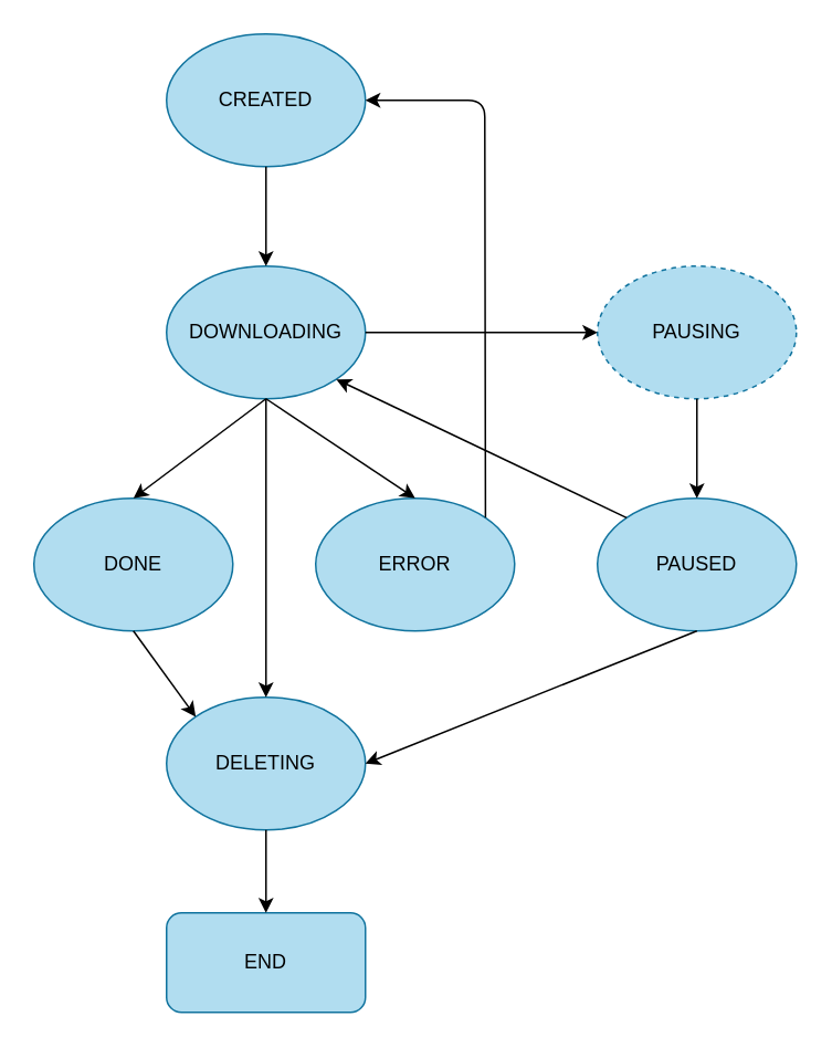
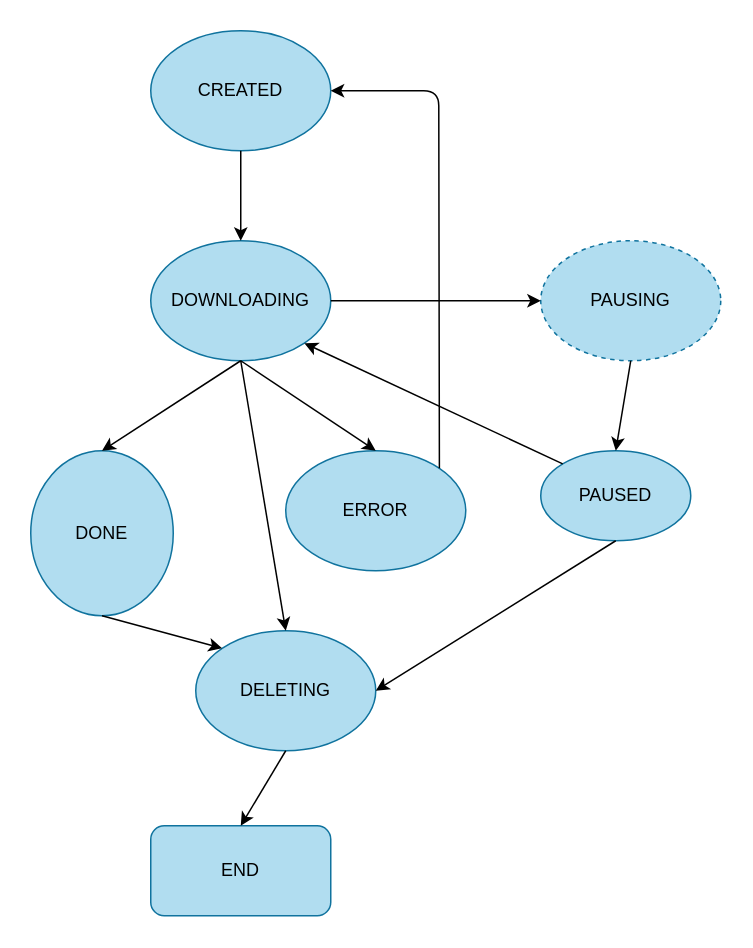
  <mxCell id="0" />
  <mxCell id="1" parent="0" />
  <mxCell id="2" value="CREATED" style="ellipse;whiteSpace=wrap;html=1;fillColor=#b1ddf0;strokeColor=#10739e;fontColor=#000000;" vertex="1" parent="1"><mxGeometry x="100" y="20" width="120" height="80" as="geometry" /></mxCell>
  <mxCell id="3" value="DOWNLOADING" style="ellipse;whiteSpace=wrap;html=1;fillColor=#b1ddf0;strokeColor=#10739e;fontColor=#000000;" vertex="1" parent="1"><mxGeometry x="100" y="160" width="120" height="80" as="geometry" /></mxCell>
- <mxCell id="4" value="PAUSED" style="ellipse;whiteSpace=wrap;html=1;fillColor=#b1ddf0;strokeColor=#10739e;fontColor=#000000;" vertex="1" parent="1"><mxGeometry x="360" y="300" width="120" height="80" as="geometry" /></mxCell>
+ <mxCell id="4" value="PAUSED" style="ellipse;whiteSpace=wrap;html=1;fillColor=#b1ddf0;strokeColor=#10739e;fontColor=#000000;" vertex="1" parent="1"><mxGeometry x="360" y="300" width="100" height="60" as="geometry" /></mxCell>
  <mxCell id="5" value="PAUSING" style="ellipse;whiteSpace=wrap;html=1;fillColor=#b1ddf0;strokeColor=#10739e;fontColor=#000000;dashed=1;" vertex="1" parent="1"><mxGeometry x="360" y="160" width="120" height="80" as="geometry" /></mxCell>
  <mxCell id="6" value="" style="endArrow=classic;html=1;fontColor=#000000;entryX=0.5;entryY=0;entryDx=0;entryDy=0;exitX=0.5;exitY=1;exitDx=0;exitDy=0;" edge="1" parent="1" source="2" target="3"><mxGeometry width="50" height="50" relative="1" as="geometry"><mxPoint x="-10" y="160" as="sourcePoint" /><mxPoint x="40" y="110" as="targetPoint" /></mxGeometry></mxCell>
- <mxCell id="7" value="DONE" style="ellipse;whiteSpace=wrap;html=1;fillColor=#b1ddf0;strokeColor=#10739e;fontColor=#000000;" vertex="1" parent="1"><mxGeometry x="20" y="300" width="120" height="80" as="geometry" /></mxCell>
+ <mxCell id="7" value="DONE" style="ellipse;whiteSpace=wrap;html=1;fillColor=#b1ddf0;strokeColor=#10739e;fontColor=#000000;" vertex="1" parent="1"><mxGeometry x="20" y="300" width="95" height="110" as="geometry" /></mxCell>
  <mxCell id="8" value="ERROR" style="ellipse;whiteSpace=wrap;html=1;fillColor=#b1ddf0;strokeColor=#10739e;fontColor=#000000;" vertex="1" parent="1"><mxGeometry x="190" y="300" width="120" height="80" as="geometry" /></mxCell>
- <mxCell id="9" value="DELETING" style="ellipse;whiteSpace=wrap;html=1;fillColor=#b1ddf0;strokeColor=#10739e;fontColor=#000000;" vertex="1" parent="1"><mxGeometry x="100" y="420" width="120" height="80" as="geometry" /></mxCell>
+ <mxCell id="9" value="DELETING" style="ellipse;whiteSpace=wrap;html=1;fillColor=#b1ddf0;strokeColor=#10739e;fontColor=#000000;" vertex="1" parent="1"><mxGeometry x="130" y="420" width="120" height="80" as="geometry" /></mxCell>
  <mxCell id="10" value="" style="endArrow=classic;html=1;fontColor=#000000;entryX=0.5;entryY=0;entryDx=0;entryDy=0;exitX=0.5;exitY=1;exitDx=0;exitDy=0;" edge="1" parent="1" source="3" target="7"><mxGeometry width="50" height="50" relative="1" as="geometry"><mxPoint x="159" y="260" as="sourcePoint" /><mxPoint x="159" y="300" as="targetPoint" /></mxGeometry></mxCell>
  <mxCell id="11" value="" style="endArrow=classic;html=1;fontColor=#000000;entryX=0.5;entryY=0;entryDx=0;entryDy=0;" edge="1" parent="1" target="8"><mxGeometry width="50" height="50" relative="1" as="geometry"><mxPoint x="160" y="240" as="sourcePoint" /><mxPoint x="260" y="270" as="targetPoint" /></mxGeometry></mxCell>
  <mxCell id="12" value="" style="endArrow=classic;html=1;fontColor=#000000;entryX=0.5;entryY=0;entryDx=0;entryDy=0;exitX=0.5;exitY=1;exitDx=0;exitDy=0;" edge="1" parent="1" source="5" target="4"><mxGeometry width="50" height="50" relative="1" as="geometry"><mxPoint x="300" y="310" as="sourcePoint" /><mxPoint x="350" y="260" as="targetPoint" /></mxGeometry></mxCell>
  <mxCell id="13" value="END" style="rounded=1;whiteSpace=wrap;html=1;fillColor=#b1ddf0;strokeColor=#10739e;" vertex="1" parent="1"><mxGeometry x="100" y="550" width="120" height="60" as="geometry" /></mxCell>
  <mxCell id="14" value="" style="endArrow=classic;html=1;fontColor=#000000;entryX=0.5;entryY=0;entryDx=0;entryDy=0;exitX=0.5;exitY=1;exitDx=0;exitDy=0;" edge="1" parent="1" source="3" target="9"><mxGeometry width="50" height="50" relative="1" as="geometry"><mxPoint x="0" y="310" as="sourcePoint" /><mxPoint x="50" y="260" as="targetPoint" /></mxGeometry></mxCell>
  <mxCell id="15" value="" style="endArrow=classic;html=1;fontColor=#000000;entryX=0.5;entryY=0;entryDx=0;entryDy=0;exitX=0.5;exitY=1;exitDx=0;exitDy=0;" edge="1" parent="1" source="9" target="13"><mxGeometry width="50" height="50" relative="1" as="geometry"><mxPoint x="170" y="250" as="sourcePoint" /><mxPoint x="170" y="490" as="targetPoint" /></mxGeometry></mxCell>
  <mxCell id="16" value="" style="endArrow=classic;html=1;fontColor=#000000;exitX=0.5;exitY=1;exitDx=0;exitDy=0;entryX=0;entryY=0;entryDx=0;entryDy=0;" edge="1" parent="1" source="7" target="9"><mxGeometry width="50" height="50" relative="1" as="geometry"><mxPoint x="0" y="560" as="sourcePoint" /><mxPoint x="50" y="510" as="targetPoint" /></mxGeometry></mxCell>
  <mxCell id="17" value="" style="endArrow=classic;html=1;fontColor=#000000;entryX=1;entryY=0.5;entryDx=0;entryDy=0;exitX=0.5;exitY=1;exitDx=0;exitDy=0;" edge="1" parent="1" source="4" target="9"><mxGeometry width="50" height="50" relative="1" as="geometry"><mxPoint x="420" y="420" as="sourcePoint" /><mxPoint x="335" y="470" as="targetPoint" /></mxGeometry></mxCell>
  <mxCell id="18" value="" style="endArrow=classic;html=1;fontColor=#000000;entryX=1;entryY=1;entryDx=0;entryDy=0;exitX=0;exitY=0;exitDx=0;exitDy=0;" edge="1" parent="1" source="4" target="3"><mxGeometry width="50" height="50" relative="1" as="geometry"><mxPoint x="300" y="300" as="sourcePoint" /><mxPoint x="350" y="250" as="targetPoint" /></mxGeometry></mxCell>
  <mxCell id="19" value="" style="endArrow=classic;html=1;fontColor=#000000;entryX=0;entryY=0.5;entryDx=0;entryDy=0;exitX=1;exitY=0.5;exitDx=0;exitDy=0;" edge="1" parent="1" source="3" target="5"><mxGeometry width="50" height="50" relative="1" as="geometry"><mxPoint x="270" y="180" as="sourcePoint" /><mxPoint x="320" y="130" as="targetPoint" /></mxGeometry></mxCell>
  <mxCell id="20" value="" style="endArrow=classic;html=1;fontColor=#000000;entryX=1;entryY=0.5;entryDx=0;entryDy=0;exitX=1;exitY=0;exitDx=0;exitDy=0;" edge="1" parent="1" source="8" target="2"><mxGeometry width="50" height="50" relative="1" as="geometry"><mxPoint x="250" y="300" as="sourcePoint" /><mxPoint x="290" y="90" as="targetPoint" /><Array as="points"><mxPoint x="292" y="60" /></Array></mxGeometry></mxCell>
